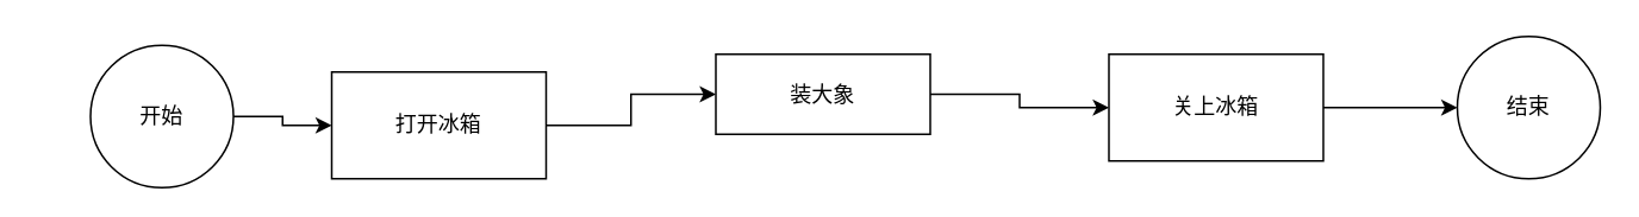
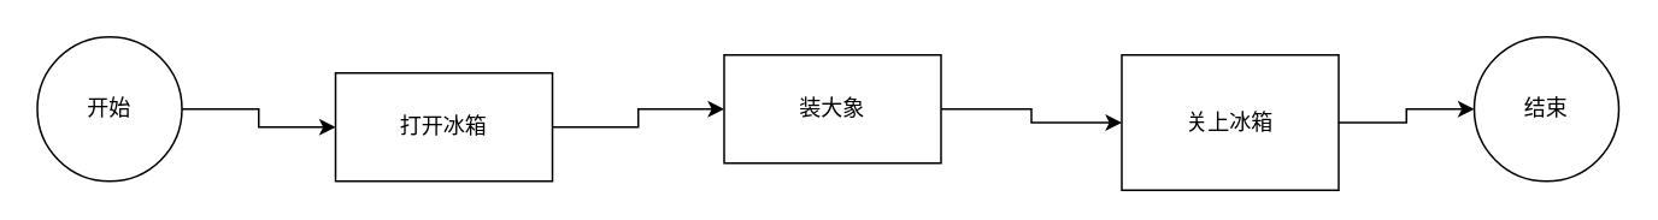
  <mxCell id="0" />
  <mxCell id="1" parent="0" />
  <mxCell id="2" style="edgeStyle=orthogonalEdgeStyle;rounded=0;orthogonalLoop=1;jettySize=auto;html=1;entryX=0;entryY=0.5;entryDx=0;entryDy=0;" edge="1" parent="1" source="3" target="5"><mxGeometry relative="1" as="geometry" /></mxCell>
- <mxCell id="3" value="开始" style="ellipse;whiteSpace=wrap;html=1;aspect=fixed;" vertex="1" parent="1"><mxGeometry x="50" y="25" width="80" height="80" as="geometry" /></mxCell>
+ <mxCell id="3" value="开始" style="ellipse;whiteSpace=wrap;html=1;aspect=fixed;" vertex="1" parent="1"><mxGeometry x="20" y="20" width="80" height="80" as="geometry" /></mxCell>
  <mxCell id="4" style="edgeStyle=orthogonalEdgeStyle;rounded=0;orthogonalLoop=1;jettySize=auto;html=1;" edge="1" parent="1" source="5" target="7"><mxGeometry relative="1" as="geometry" /></mxCell>
  <mxCell id="5" value="打开冰箱" style="rounded=0;whiteSpace=wrap;html=1;" vertex="1" parent="1"><mxGeometry x="185" y="40" width="120" height="60" as="geometry" /></mxCell>
  <mxCell id="6" style="edgeStyle=orthogonalEdgeStyle;rounded=0;orthogonalLoop=1;jettySize=auto;html=1;" edge="1" parent="1" source="7" target="9"><mxGeometry relative="1" as="geometry" /></mxCell>
- <mxCell id="7" value="装大象" style="rounded=0;whiteSpace=wrap;html=1;" vertex="1" parent="1"><mxGeometry x="400" y="30" width="120" height="45" as="geometry" /></mxCell>
+ <mxCell id="7" value="装大象" style="rounded=0;whiteSpace=wrap;html=1;" vertex="1" parent="1"><mxGeometry x="400" y="30" width="120" height="60" as="geometry" /></mxCell>
  <mxCell id="8" value="" style="edgeStyle=orthogonalEdgeStyle;rounded=0;orthogonalLoop=1;jettySize=auto;html=1;" edge="1" parent="1" source="9" target="10"><mxGeometry relative="1" as="geometry" /></mxCell>
- <mxCell id="9" value="关上冰箱" style="rounded=0;whiteSpace=wrap;html=1;" vertex="1" parent="1"><mxGeometry x="620" y="30" width="120" height="60" as="geometry" /></mxCell>
+ <mxCell id="9" value="关上冰箱" style="rounded=0;whiteSpace=wrap;html=1;" vertex="1" parent="1"><mxGeometry x="620" y="30" width="120" height="75" as="geometry" /></mxCell>
  <mxCell id="10" value="结束" style="ellipse;whiteSpace=wrap;html=1;rounded=0;" vertex="1" parent="1"><mxGeometry x="815" y="20" width="80" height="80" as="geometry" /></mxCell>
